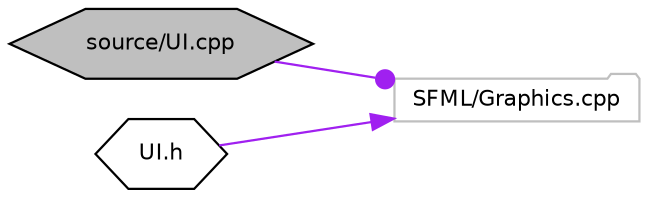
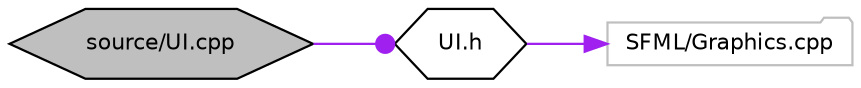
  digraph {
    rankdir=LR
    node [color=black fillcolor=white fontname=Helvetica fontsize=10 shape=hexagon style=filled]
    edge [color=purple fontname=Helvetica fontsize=10 labelfontname=Helvetica labelfontsize=10 style=solid]
    n1 [fillcolor=grey75 fontcolor=black height=0.2 label="source/UI.cpp" width=0.4]
    n2 [height=0.2 label="UI.h" width=0.4]
    n3 [color=grey75 height=0.2 label="SFML/Graphics.cpp" shape=folder width=0.4]
-   n1 -> n3 [arrowhead=dot]
+   n1 -> n2 [arrowhead=dot]
    n2 -> n3 [arrowhead=normal]
  }
